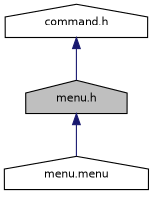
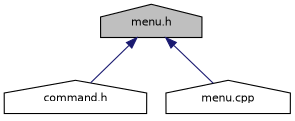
  digraph {
    node [color=black fillcolor=white fontname=Helvetica fontsize=10 shape=house style=filled]
    edge [color=midnightblue dir=back fontname=Helvetica fontsize=10 labelfontname=Helvetica labelfontsize=10 style=solid]
    n1 [fillcolor=grey75 fontcolor=black height=0.2 label="menu.h" width=0.4]
    n2 [height=0.2 label="command.h" width=0.4]
-   n3 [height=0.2 label="menu.menu" width=0.4]
-   n2 -> n1
+   n3 [height=0.2 label="menu.cpp" width=0.4]
+   n1 -> n2
    n1 -> n3
  }
